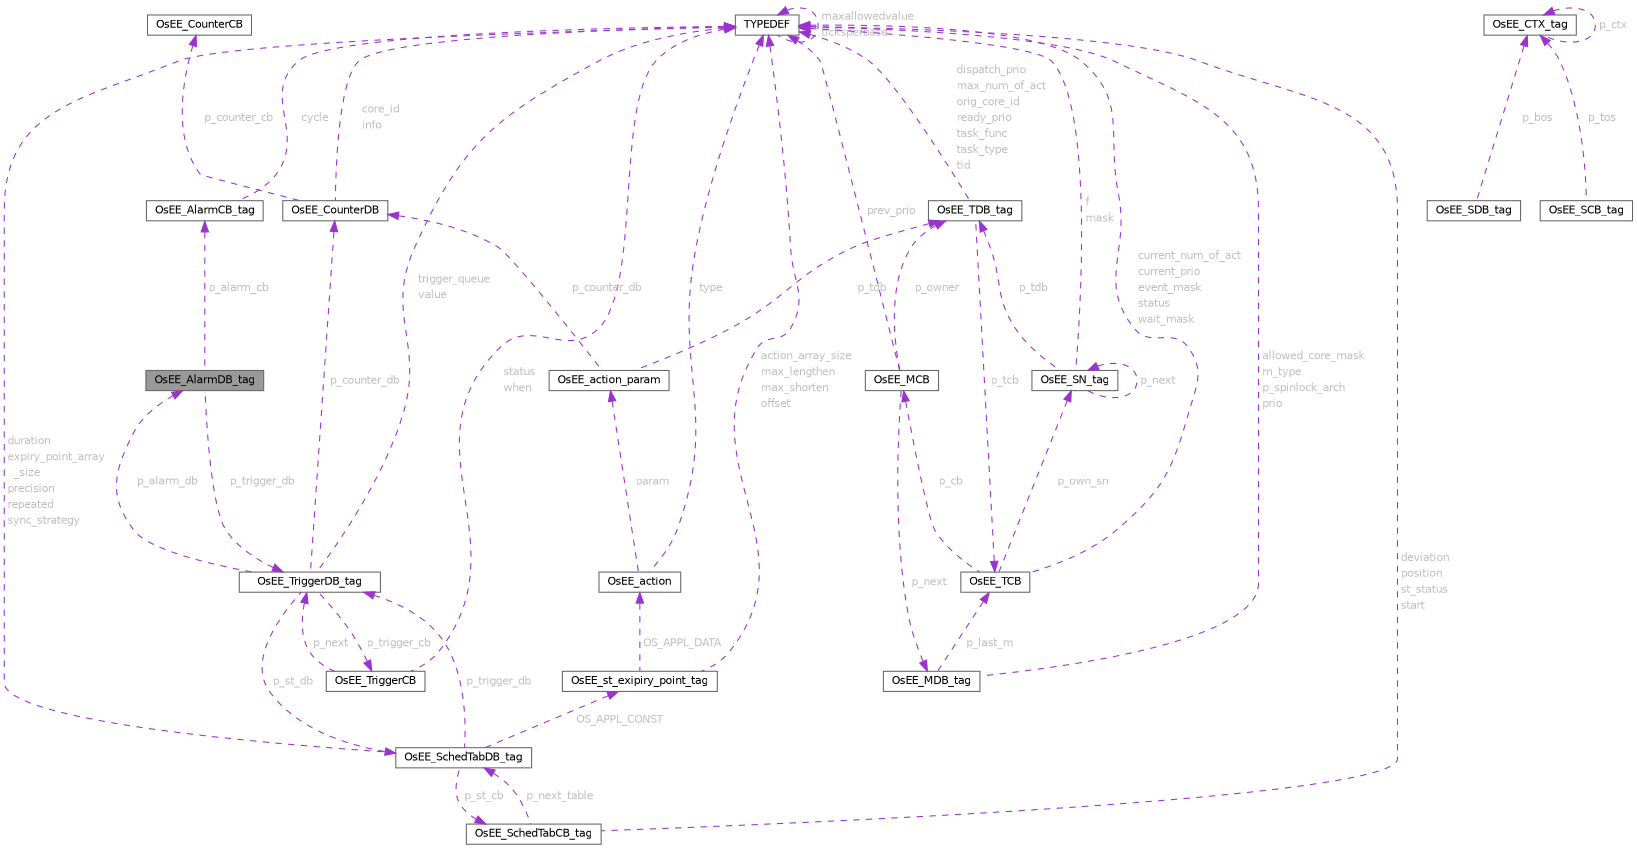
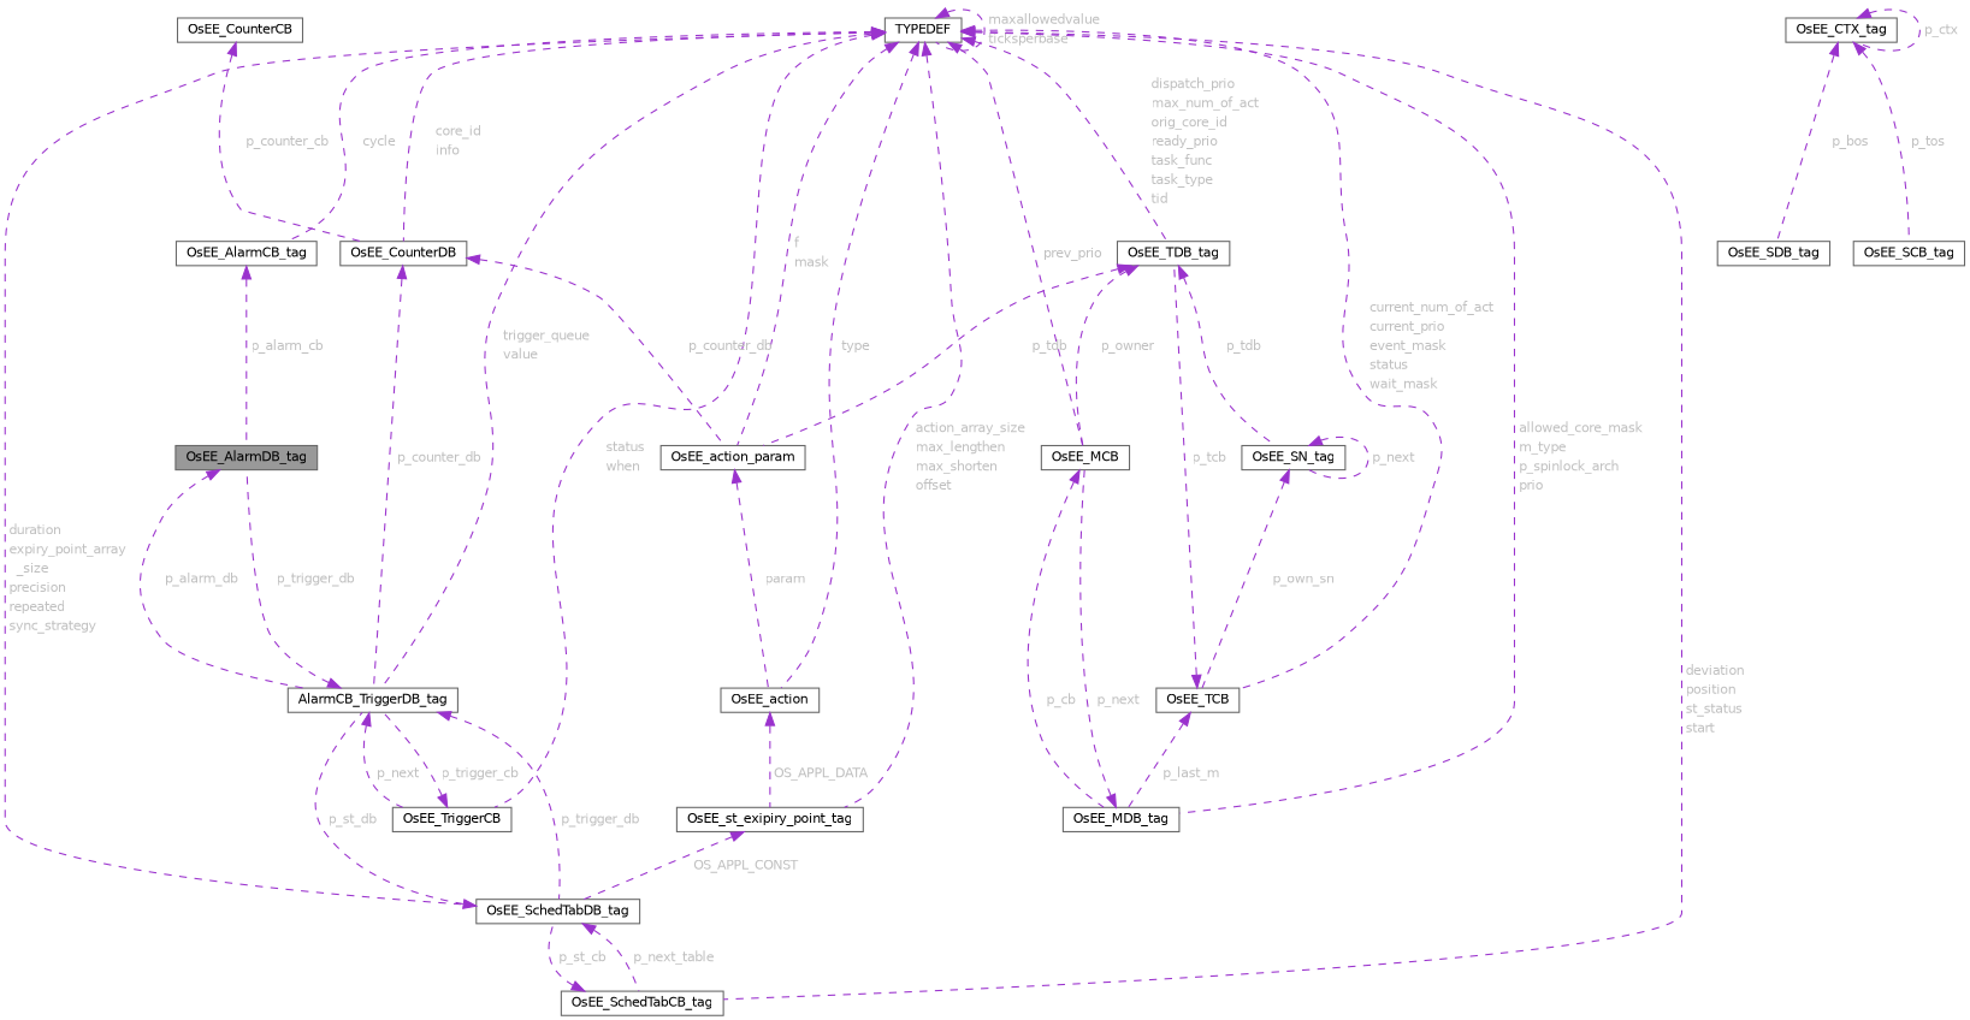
  digraph {
    node [color=gray40 fillcolor=white fontname=Helvetica fontsize=10 shape=box style=filled]
    edge [color=darkorchid3 dir=back fontcolor=grey fontname=Helvetica fontsize=10 labelfontname=Helvetica labelfontsize=10 style=dashed]
    n1 [fillcolor=grey60 fontcolor=black height=0.2 label=OsEE_AlarmDB_tag width=0.4]
-   n2 [height=0.2 label=OsEE_TriggerDB_tag width=0.4]
+   n2 [height=0.2 label=AlarmCB_TriggerDB_tag width=0.4]
    n3 [height=0.2 label=OsEE_TriggerCB width=0.4]
    n4 [height=0.2 label=OsEE_SchedTabDB_tag width=0.4]
    n5 [height=0.2 label=OsEE_AlarmCB_tag width=0.4]
    n6 [height=0.2 label=TYPEDEF width=0.4]
    n7 [height=0.2 label=OsEE_CounterDB width=0.4]
    n8 [height=0.2 label=OsEE_SchedTabCB_tag width=0.4]
    n9 [height=0.2 label=OsEE_st_exipiry_point_tag width=0.4]
    n10 [height=0.2 label=OsEE_action width=0.4]
    n11 [height=0.2 label=OsEE_action_param width=0.4]
    n12 [height=0.2 label=OsEE_TDB_tag width=0.4]
    n13 [height=0.2 label=OsEE_TCB width=0.4]
    n14 [height=0.2 label=OsEE_MDB_tag width=0.4]
    n15 [height=0.2 label=OsEE_MCB width=0.4]
    n16 [height=0.2 label=OsEE_CounterCB width=0.4]
    n17 [height=0.2 label=OsEE_SN_tag width=0.4]
    n18 [height=0.2 label=OsEE_SDB_tag width=0.4]
    n19 [height=0.2 label=OsEE_CTX_tag width=0.4]
    n20 [height=0.2 label=OsEE_SCB_tag width=0.4]
    n1 -> n2 [label=<<TABLE CELLBORDER="0" BORDER="0"><TR><TD VALIGN="top" ALIGN="LEFT" CELLPADDING="1" CELLSPACING="0">p_alarm_db</TD></TR> </TABLE>>]
    n2 -> n1 [label=<<TABLE CELLBORDER="0" BORDER="0"><TR><TD VALIGN="top" ALIGN="LEFT" CELLPADDING="1" CELLSPACING="0">p_trigger_db</TD></TR> </TABLE>>]
    n2 -> n3 [label=<<TABLE CELLBORDER="0" BORDER="0"><TR><TD VALIGN="top" ALIGN="LEFT" CELLPADDING="1" CELLSPACING="0">p_next</TD></TR> </TABLE>>]
    n2 -> n4 [label=<<TABLE CELLBORDER="0" BORDER="0"><TR><TD VALIGN="top" ALIGN="LEFT" CELLPADDING="1" CELLSPACING="0">p_trigger_db</TD></TR> </TABLE>>]
    n3 -> n2 [label=<<TABLE CELLBORDER="0" BORDER="0"><TR><TD VALIGN="top" ALIGN="LEFT" CELLPADDING="1" CELLSPACING="0">p_trigger_cb</TD></TR> </TABLE>>]
    n4 -> n2 [label=<<TABLE CELLBORDER="0" BORDER="0"><TR><TD VALIGN="top" ALIGN="LEFT" CELLPADDING="1" CELLSPACING="0">p_st_db</TD></TR> </TABLE>>]
    n4 -> n8 [label=<<TABLE CELLBORDER="0" BORDER="0"><TR><TD VALIGN="top" ALIGN="LEFT" CELLPADDING="1" CELLSPACING="0">p_next_table</TD></TR> </TABLE>>]
    n5 -> n1 [label=<<TABLE CELLBORDER="0" BORDER="0"><TR><TD VALIGN="top" ALIGN="LEFT" CELLPADDING="1" CELLSPACING="0">p_alarm_cb</TD></TR> </TABLE>>]
    n6 -> n2 [label=<<TABLE CELLBORDER="0" BORDER="0"><TR><TD VALIGN="top" ALIGN="LEFT" CELLPADDING="1" CELLSPACING="0">trigger_queue</TD></TR> <TR><TD VALIGN="top" ALIGN="LEFT" CELLPADDING="1" CELLSPACING="0">value</TD></TR> </TABLE>>]
    n6 -> n3 [label=<<TABLE CELLBORDER="0" BORDER="0"><TR><TD VALIGN="top" ALIGN="LEFT" CELLPADDING="1" CELLSPACING="0">status</TD></TR> <TR><TD VALIGN="top" ALIGN="LEFT" CELLPADDING="1" CELLSPACING="0">when</TD></TR> </TABLE>>]
    n6 -> n4 [label=<<TABLE CELLBORDER="0" BORDER="0"><TR><TD VALIGN="top" ALIGN="LEFT" CELLPADDING="1" CELLSPACING="0">duration</TD></TR> <TR><TD VALIGN="top" ALIGN="LEFT" CELLPADDING="1" CELLSPACING="0">expiry_point_array</TD></TR> <TR><TD VALIGN="top" ALIGN="LEFT" CELLPADDING="1" CELLSPACING="0">&nbsp;&nbsp;_size</TD></TR> <TR><TD VALIGN="top" ALIGN="LEFT" CELLPADDING="1" CELLSPACING="0">precision</TD></TR> <TR><TD VALIGN="top" ALIGN="LEFT" CELLPADDING="1" CELLSPACING="0">repeated</TD></TR> <TR><TD VALIGN="top" ALIGN="LEFT" CELLPADDING="1" CELLSPACING="0">sync_strategy</TD></TR> </TABLE>>]
    n6 -> n5 [label=<<TABLE CELLBORDER="0" BORDER="0"><TR><TD VALIGN="top" ALIGN="LEFT" CELLPADDING="1" CELLSPACING="0">cycle</TD></TR> </TABLE>>]
    n6 -> n6 [label=<<TABLE CELLBORDER="0" BORDER="0"><TR><TD VALIGN="top" ALIGN="LEFT" CELLPADDING="1" CELLSPACING="0">maxallowedvalue</TD></TR> <TR><TD VALIGN="top" ALIGN="LEFT" CELLPADDING="1" CELLSPACING="0">ticksperbase</TD></TR> </TABLE>>]
    n6 -> n7 [label=<<TABLE CELLBORDER="0" BORDER="0"><TR><TD VALIGN="top" ALIGN="LEFT" CELLPADDING="1" CELLSPACING="0">core_id</TD></TR> <TR><TD VALIGN="top" ALIGN="LEFT" CELLPADDING="1" CELLSPACING="0">info</TD></TR> </TABLE>>]
    n6 -> n8 [label=<<TABLE CELLBORDER="0" BORDER="0"><TR><TD VALIGN="top" ALIGN="LEFT" CELLPADDING="1" CELLSPACING="0">deviation</TD></TR> <TR><TD VALIGN="top" ALIGN="LEFT" CELLPADDING="1" CELLSPACING="0">position</TD></TR> <TR><TD VALIGN="top" ALIGN="LEFT" CELLPADDING="1" CELLSPACING="0">st_status</TD></TR> <TR><TD VALIGN="top" ALIGN="LEFT" CELLPADDING="1" CELLSPACING="0">start</TD></TR> </TABLE>>]
    n6 -> n9 [label=<<TABLE CELLBORDER="0" BORDER="0"><TR><TD VALIGN="top" ALIGN="LEFT" CELLPADDING="1" CELLSPACING="0">action_array_size</TD></TR> <TR><TD VALIGN="top" ALIGN="LEFT" CELLPADDING="1" CELLSPACING="0">max_lengthen</TD></TR> <TR><TD VALIGN="top" ALIGN="LEFT" CELLPADDING="1" CELLSPACING="0">max_shorten</TD></TR> <TR><TD VALIGN="top" ALIGN="LEFT" CELLPADDING="1" CELLSPACING="0">offset</TD></TR> </TABLE>>]
    n6 -> n10 [label=<<TABLE CELLBORDER="0" BORDER="0"><TR><TD VALIGN="top" ALIGN="LEFT" CELLPADDING="1" CELLSPACING="0">type</TD></TR> </TABLE>>]
-   n6 -> n17 [label=<<TABLE CELLBORDER="0" BORDER="0"><TR><TD VALIGN="top" ALIGN="LEFT" CELLPADDING="1" CELLSPACING="0">f</TD></TR> <TR><TD VALIGN="top" ALIGN="LEFT" CELLPADDING="1" CELLSPACING="0">mask</TD></TR> </TABLE>>]
+   n6 -> n11 [label=<<TABLE CELLBORDER="0" BORDER="0"><TR><TD VALIGN="top" ALIGN="LEFT" CELLPADDING="1" CELLSPACING="0">f</TD></TR> <TR><TD VALIGN="top" ALIGN="LEFT" CELLPADDING="1" CELLSPACING="0">mask</TD></TR> </TABLE>>]
    n6 -> n12 [label=<<TABLE CELLBORDER="0" BORDER="0"><TR><TD VALIGN="top" ALIGN="LEFT" CELLPADDING="1" CELLSPACING="0">dispatch_prio</TD></TR> <TR><TD VALIGN="top" ALIGN="LEFT" CELLPADDING="1" CELLSPACING="0">max_num_of_act</TD></TR> <TR><TD VALIGN="top" ALIGN="LEFT" CELLPADDING="1" CELLSPACING="0">orig_core_id</TD></TR> <TR><TD VALIGN="top" ALIGN="LEFT" CELLPADDING="1" CELLSPACING="0">ready_prio</TD></TR> <TR><TD VALIGN="top" ALIGN="LEFT" CELLPADDING="1" CELLSPACING="0">task_func</TD></TR> <TR><TD VALIGN="top" ALIGN="LEFT" CELLPADDING="1" CELLSPACING="0">task_type</TD></TR> <TR><TD VALIGN="top" ALIGN="LEFT" CELLPADDING="1" CELLSPACING="0">tid</TD></TR> </TABLE>>]
    n6 -> n13 [label=<<TABLE CELLBORDER="0" BORDER="0"><TR><TD VALIGN="top" ALIGN="LEFT" CELLPADDING="1" CELLSPACING="0">current_num_of_act</TD></TR> <TR><TD VALIGN="top" ALIGN="LEFT" CELLPADDING="1" CELLSPACING="0">current_prio</TD></TR> <TR><TD VALIGN="top" ALIGN="LEFT" CELLPADDING="1" CELLSPACING="0">event_mask</TD></TR> <TR><TD VALIGN="top" ALIGN="LEFT" CELLPADDING="1" CELLSPACING="0">status</TD></TR> <TR><TD VALIGN="top" ALIGN="LEFT" CELLPADDING="1" CELLSPACING="0">wait_mask</TD></TR> </TABLE>>]
    n6 -> n14 [label=<<TABLE CELLBORDER="0" BORDER="0"><TR><TD VALIGN="top" ALIGN="LEFT" CELLPADDING="1" CELLSPACING="0">allowed_core_mask</TD></TR> <TR><TD VALIGN="top" ALIGN="LEFT" CELLPADDING="1" CELLSPACING="0">m_type</TD></TR> <TR><TD VALIGN="top" ALIGN="LEFT" CELLPADDING="1" CELLSPACING="0">p_spinlock_arch</TD></TR> <TR><TD VALIGN="top" ALIGN="LEFT" CELLPADDING="1" CELLSPACING="0">prio</TD></TR> </TABLE>>]
    n6 -> n15 [label=<<TABLE CELLBORDER="0" BORDER="0"><TR><TD VALIGN="top" ALIGN="LEFT" CELLPADDING="1" CELLSPACING="0">prev_prio</TD></TR> </TABLE>>]
    n7 -> n2 [label=<<TABLE CELLBORDER="0" BORDER="0"><TR><TD VALIGN="top" ALIGN="LEFT" CELLPADDING="1" CELLSPACING="0">p_counter_db</TD></TR> </TABLE>>]
    n7 -> n11 [label=<<TABLE CELLBORDER="0" BORDER="0"><TR><TD VALIGN="top" ALIGN="LEFT" CELLPADDING="1" CELLSPACING="0">p_counter_db</TD></TR> </TABLE>>]
    n8 -> n4 [label=<<TABLE CELLBORDER="0" BORDER="0"><TR><TD VALIGN="top" ALIGN="LEFT" CELLPADDING="1" CELLSPACING="0">p_st_cb</TD></TR> </TABLE>>]
    n9 -> n4 [label=<<TABLE CELLBORDER="0" BORDER="0"><TR><TD VALIGN="top" ALIGN="LEFT" CELLPADDING="1" CELLSPACING="0">OS_APPL_CONST</TD></TR> </TABLE>>]
    n10 -> n9 [label=<<TABLE CELLBORDER="0" BORDER="0"><TR><TD VALIGN="top" ALIGN="LEFT" CELLPADDING="1" CELLSPACING="0">OS_APPL_DATA</TD></TR> </TABLE>>]
    n11 -> n10 [label=<<TABLE CELLBORDER="0" BORDER="0"><TR><TD VALIGN="top" ALIGN="LEFT" CELLPADDING="1" CELLSPACING="0">param</TD></TR> </TABLE>>]
    n12 -> n11 [label=<<TABLE CELLBORDER="0" BORDER="0"><TR><TD VALIGN="top" ALIGN="LEFT" CELLPADDING="1" CELLSPACING="0">p_tdb</TD></TR> </TABLE>>]
    n12 -> n15 [label=<<TABLE CELLBORDER="0" BORDER="0"><TR><TD VALIGN="top" ALIGN="LEFT" CELLPADDING="1" CELLSPACING="0">p_owner</TD></TR> </TABLE>>]
    n12 -> n17 [label=<<TABLE CELLBORDER="0" BORDER="0"><TR><TD VALIGN="top" ALIGN="LEFT" CELLPADDING="1" CELLSPACING="0">p_tdb</TD></TR> </TABLE>>]
    n13 -> n12 [label=<<TABLE CELLBORDER="0" BORDER="0"><TR><TD VALIGN="top" ALIGN="LEFT" CELLPADDING="1" CELLSPACING="0">p_tcb</TD></TR> </TABLE>>]
    n13 -> n14 [label=<<TABLE CELLBORDER="0" BORDER="0"><TR><TD VALIGN="top" ALIGN="LEFT" CELLPADDING="1" CELLSPACING="0">p_last_m</TD></TR> </TABLE>>]
    n14 -> n15 [label=<<TABLE CELLBORDER="0" BORDER="0"><TR><TD VALIGN="top" ALIGN="LEFT" CELLPADDING="1" CELLSPACING="0">p_next</TD></TR> </TABLE>>]
-   n15 -> n13 [label=<<TABLE CELLBORDER="0" BORDER="0"><TR><TD VALIGN="top" ALIGN="LEFT" CELLPADDING="1" CELLSPACING="0">p_cb</TD></TR> </TABLE>>]
+   n15 -> n14 [label=<<TABLE CELLBORDER="0" BORDER="0"><TR><TD VALIGN="top" ALIGN="LEFT" CELLPADDING="1" CELLSPACING="0">p_cb</TD></TR> </TABLE>>]
    n16 -> n7 [label=<<TABLE CELLBORDER="0" BORDER="0"><TR><TD VALIGN="top" ALIGN="LEFT" CELLPADDING="1" CELLSPACING="0">p_counter_cb</TD></TR> </TABLE>>]
    n17 -> n13 [label=<<TABLE CELLBORDER="0" BORDER="0"><TR><TD VALIGN="top" ALIGN="LEFT" CELLPADDING="1" CELLSPACING="0">p_own_sn</TD></TR> </TABLE>>]
    n17 -> n17 [label=<<TABLE CELLBORDER="0" BORDER="0"><TR><TD VALIGN="top" ALIGN="LEFT" CELLPADDING="1" CELLSPACING="0">p_next</TD></TR> </TABLE>>]
    n19 -> n18 [label=<<TABLE CELLBORDER="0" BORDER="0"><TR><TD VALIGN="top" ALIGN="LEFT" CELLPADDING="1" CELLSPACING="0">p_bos</TD></TR> </TABLE>>]
    n19 -> n19 [label=<<TABLE CELLBORDER="0" BORDER="0"><TR><TD VALIGN="top" ALIGN="LEFT" CELLPADDING="1" CELLSPACING="0">p_ctx</TD></TR> </TABLE>>]
    n19 -> n20 [label=<<TABLE CELLBORDER="0" BORDER="0"><TR><TD VALIGN="top" ALIGN="LEFT" CELLPADDING="1" CELLSPACING="0">p_tos</TD></TR> </TABLE>>]
  }
